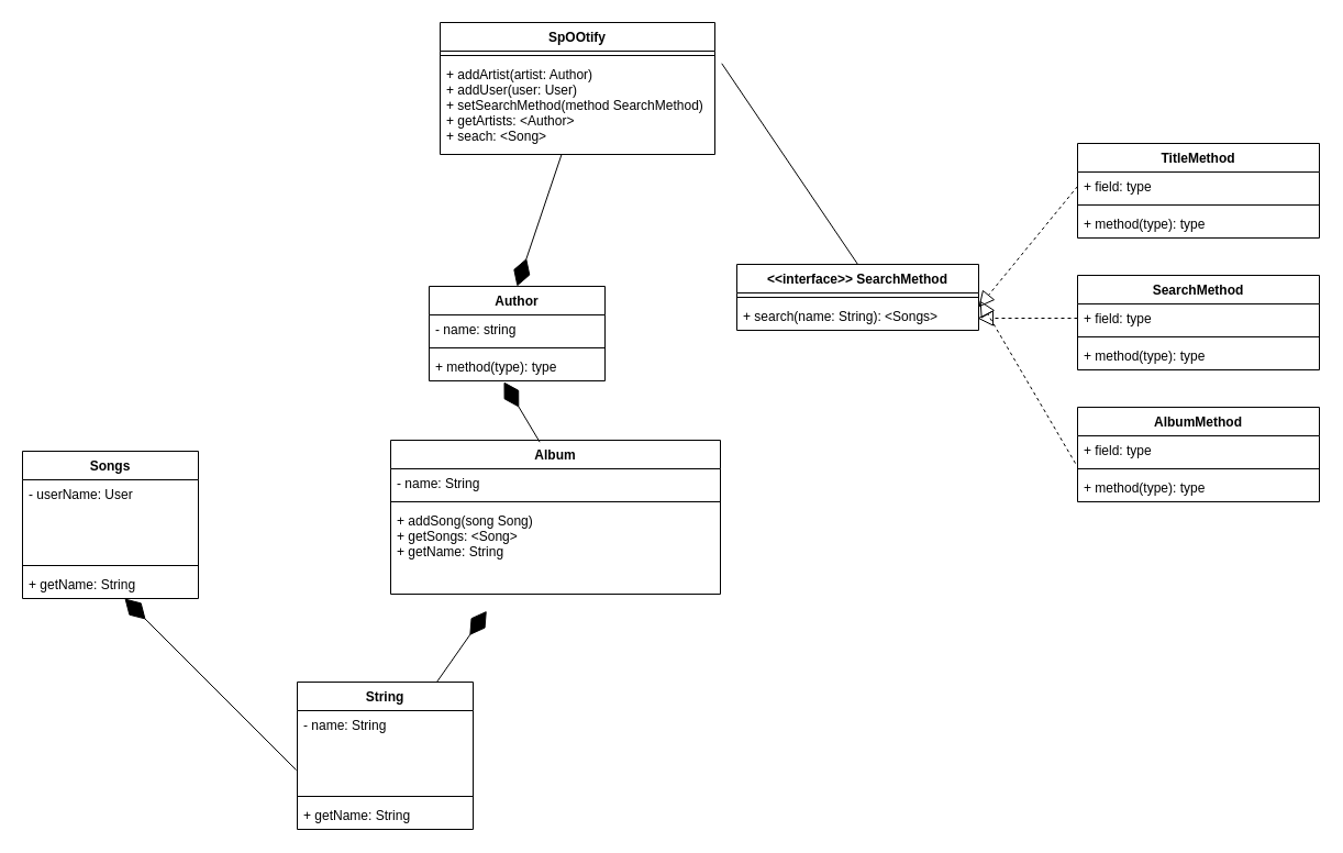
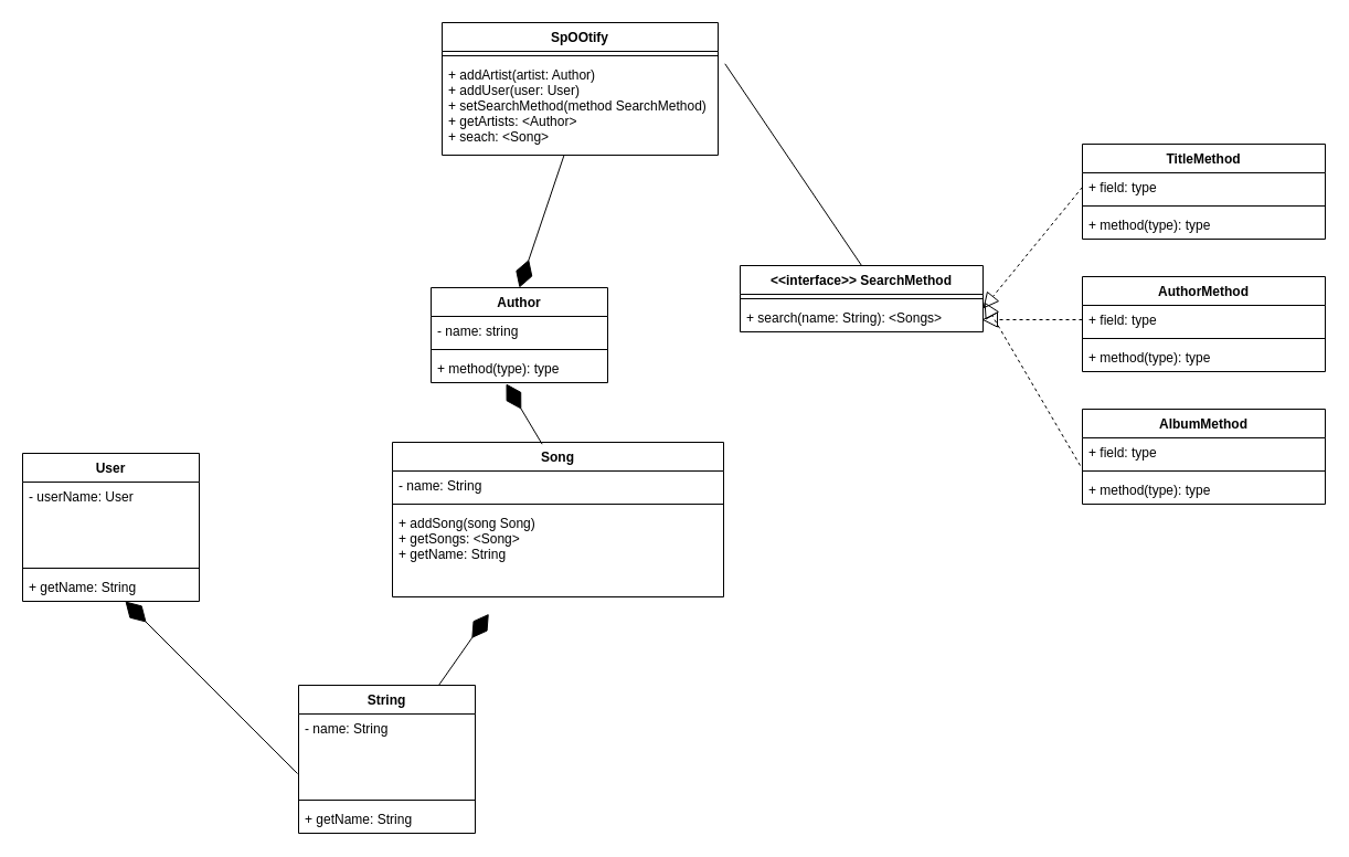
  <mxCell id="0" />
  <mxCell id="1" parent="0" />
  <mxCell id="2" value="SpOOtify" style="swimlane;fontStyle=1;align=center;verticalAlign=top;childLayout=stackLayout;horizontal=1;startSize=26;horizontalStack=0;resizeParent=1;resizeParentMax=0;resizeLast=0;collapsible=1;marginBottom=0;" parent="1" vertex="1"><mxGeometry x="400" y="20" width="250" height="120" as="geometry" /></mxCell>
  <mxCell id="3" value="" style="line;strokeWidth=1;fillColor=none;align=left;verticalAlign=middle;spacingTop=-1;spacingLeft=3;spacingRight=3;rotatable=0;labelPosition=right;points=[];portConstraint=eastwest;" parent="2" vertex="1"><mxGeometry y="26" width="250" height="8" as="geometry" /></mxCell>
  <mxCell id="4" value="+ addArtist(artist: Author)&#10;+ addUser(user: User)&#10;+ setSearchMethod(method SearchMethod)&#10;+ getArtists: &lt;Author&gt;&#10;+ seach: &lt;Song&gt;" style="text;strokeColor=none;fillColor=none;align=left;verticalAlign=top;spacingLeft=4;spacingRight=4;overflow=hidden;rotatable=0;points=[[0,0.5],[1,0.5]];portConstraint=eastwest;" parent="2" vertex="1"><mxGeometry y="34" width="250" height="86" as="geometry" /></mxCell>
- <mxCell id="5" value="Songs" style="swimlane;fontStyle=1;align=center;verticalAlign=top;childLayout=stackLayout;horizontal=1;startSize=26;horizontalStack=0;resizeParent=1;resizeParentMax=0;resizeLast=0;collapsible=1;marginBottom=0;" parent="1" vertex="1"><mxGeometry x="20" y="410" width="160" height="134" as="geometry" /></mxCell>
+ <mxCell id="5" value="User" style="swimlane;fontStyle=1;align=center;verticalAlign=top;childLayout=stackLayout;horizontal=1;startSize=26;horizontalStack=0;resizeParent=1;resizeParentMax=0;resizeLast=0;collapsible=1;marginBottom=0;" parent="1" vertex="1"><mxGeometry x="20" y="410" width="160" height="134" as="geometry" /></mxCell>
  <mxCell id="6" value="- userName: User&#10;" style="text;strokeColor=none;fillColor=none;align=left;verticalAlign=top;spacingLeft=4;spacingRight=4;overflow=hidden;rotatable=0;points=[[0,0.5],[1,0.5]];portConstraint=eastwest;" parent="5" vertex="1"><mxGeometry y="26" width="160" height="74" as="geometry" /></mxCell>
  <mxCell id="7" value="" style="line;strokeWidth=1;fillColor=none;align=left;verticalAlign=middle;spacingTop=-1;spacingLeft=3;spacingRight=3;rotatable=0;labelPosition=right;points=[];portConstraint=eastwest;" parent="5" vertex="1"><mxGeometry y="100" width="160" height="8" as="geometry" /></mxCell>
  <mxCell id="8" value="+ getName: String&#10;" style="text;strokeColor=none;fillColor=none;align=left;verticalAlign=top;spacingLeft=4;spacingRight=4;overflow=hidden;rotatable=0;points=[[0,0.5],[1,0.5]];portConstraint=eastwest;" parent="5" vertex="1"><mxGeometry y="108" width="160" height="26" as="geometry" /></mxCell>
  <mxCell id="9" value="String" style="swimlane;fontStyle=1;align=center;verticalAlign=top;childLayout=stackLayout;horizontal=1;startSize=26;horizontalStack=0;resizeParent=1;resizeParentMax=0;resizeLast=0;collapsible=1;marginBottom=0;" vertex="1" parent="1"><mxGeometry x="270" y="620" width="160" height="134" as="geometry" /></mxCell>
  <mxCell id="10" value="- name: String" style="text;strokeColor=none;fillColor=none;align=left;verticalAlign=top;spacingLeft=4;spacingRight=4;overflow=hidden;rotatable=0;points=[[0,0.5],[1,0.5]];portConstraint=eastwest;" vertex="1" parent="9"><mxGeometry y="26" width="160" height="74" as="geometry" /></mxCell>
  <mxCell id="11" value="" style="line;strokeWidth=1;fillColor=none;align=left;verticalAlign=middle;spacingTop=-1;spacingLeft=3;spacingRight=3;rotatable=0;labelPosition=right;points=[];portConstraint=eastwest;" vertex="1" parent="9"><mxGeometry y="100" width="160" height="8" as="geometry" /></mxCell>
  <mxCell id="12" value="+ getName: String" style="text;strokeColor=none;fillColor=none;align=left;verticalAlign=top;spacingLeft=4;spacingRight=4;overflow=hidden;rotatable=0;points=[[0,0.5],[1,0.5]];portConstraint=eastwest;" vertex="1" parent="9"><mxGeometry y="108" width="160" height="26" as="geometry" /></mxCell>
  <mxCell id="13" value="" style="endArrow=diamondThin;endFill=1;endSize=24;html=1;rounded=0;exitX=-0.006;exitY=0.73;exitDx=0;exitDy=0;exitPerimeter=0;" edge="1" parent="1" source="10" target="8"><mxGeometry width="160" relative="1" as="geometry"><mxPoint x="210" y="590" as="sourcePoint" /><mxPoint x="370" y="590" as="targetPoint" /></mxGeometry></mxCell>
  <mxCell id="14" value="&lt;&lt;interface&gt;&gt; SearchMethod" style="swimlane;fontStyle=1;align=center;verticalAlign=top;childLayout=stackLayout;horizontal=1;startSize=26;horizontalStack=0;resizeParent=1;resizeParentMax=0;resizeLast=0;collapsible=1;marginBottom=0;" vertex="1" parent="1"><mxGeometry x="670" y="240" width="220" height="60" as="geometry" /></mxCell>
  <mxCell id="15" value="" style="line;strokeWidth=1;fillColor=none;align=left;verticalAlign=middle;spacingTop=-1;spacingLeft=3;spacingRight=3;rotatable=0;labelPosition=right;points=[];portConstraint=eastwest;" vertex="1" parent="14"><mxGeometry y="26" width="220" height="8" as="geometry" /></mxCell>
  <mxCell id="16" value="+ search(name: String): &lt;Songs&gt;" style="text;strokeColor=none;fillColor=none;align=left;verticalAlign=top;spacingLeft=4;spacingRight=4;overflow=hidden;rotatable=0;points=[[0,0.5],[1,0.5]];portConstraint=eastwest;" vertex="1" parent="14"><mxGeometry y="34" width="220" height="26" as="geometry" /></mxCell>
  <mxCell id="17" value="" style="endArrow=none;html=1;rounded=0;entryX=1.025;entryY=0.038;entryDx=0;entryDy=0;exitX=0.5;exitY=0;exitDx=0;exitDy=0;entryPerimeter=0;" edge="1" parent="1" source="14" target="4"><mxGeometry width="50" height="50" relative="1" as="geometry"><mxPoint x="510" y="400" as="sourcePoint" /><mxPoint x="550" y="169" as="targetPoint" /></mxGeometry></mxCell>
  <mxCell id="18" value="TitleMethod" style="swimlane;fontStyle=1;align=center;verticalAlign=top;childLayout=stackLayout;horizontal=1;startSize=26;horizontalStack=0;resizeParent=1;resizeParentMax=0;resizeLast=0;collapsible=1;marginBottom=0;" vertex="1" parent="1"><mxGeometry x="980" y="130" width="220" height="86" as="geometry" /></mxCell>
  <mxCell id="19" value="+ field: type" style="text;strokeColor=none;fillColor=none;align=left;verticalAlign=top;spacingLeft=4;spacingRight=4;overflow=hidden;rotatable=0;points=[[0,0.5],[1,0.5]];portConstraint=eastwest;" vertex="1" parent="18"><mxGeometry y="26" width="220" height="26" as="geometry" /></mxCell>
  <mxCell id="20" value="" style="line;strokeWidth=1;fillColor=none;align=left;verticalAlign=middle;spacingTop=-1;spacingLeft=3;spacingRight=3;rotatable=0;labelPosition=right;points=[];portConstraint=eastwest;" vertex="1" parent="18"><mxGeometry y="52" width="220" height="8" as="geometry" /></mxCell>
  <mxCell id="21" value="+ method(type): type" style="text;strokeColor=none;fillColor=none;align=left;verticalAlign=top;spacingLeft=4;spacingRight=4;overflow=hidden;rotatable=0;points=[[0,0.5],[1,0.5]];portConstraint=eastwest;" vertex="1" parent="18"><mxGeometry y="60" width="220" height="26" as="geometry" /></mxCell>
- <mxCell id="22" value="SearchMethod" style="swimlane;fontStyle=1;align=center;verticalAlign=top;childLayout=stackLayout;horizontal=1;startSize=26;horizontalStack=0;resizeParent=1;resizeParentMax=0;resizeLast=0;collapsible=1;marginBottom=0;" vertex="1" parent="1"><mxGeometry x="980" y="250" width="220" height="86" as="geometry" /></mxCell>
+ <mxCell id="22" value="AuthorMethod" style="swimlane;fontStyle=1;align=center;verticalAlign=top;childLayout=stackLayout;horizontal=1;startSize=26;horizontalStack=0;resizeParent=1;resizeParentMax=0;resizeLast=0;collapsible=1;marginBottom=0;" vertex="1" parent="1"><mxGeometry x="980" y="250" width="220" height="86" as="geometry" /></mxCell>
  <mxCell id="23" value="+ field: type" style="text;strokeColor=none;fillColor=none;align=left;verticalAlign=top;spacingLeft=4;spacingRight=4;overflow=hidden;rotatable=0;points=[[0,0.5],[1,0.5]];portConstraint=eastwest;" vertex="1" parent="22"><mxGeometry y="26" width="220" height="26" as="geometry" /></mxCell>
  <mxCell id="24" value="" style="line;strokeWidth=1;fillColor=none;align=left;verticalAlign=middle;spacingTop=-1;spacingLeft=3;spacingRight=3;rotatable=0;labelPosition=right;points=[];portConstraint=eastwest;" vertex="1" parent="22"><mxGeometry y="52" width="220" height="8" as="geometry" /></mxCell>
  <mxCell id="25" value="+ method(type): type" style="text;strokeColor=none;fillColor=none;align=left;verticalAlign=top;spacingLeft=4;spacingRight=4;overflow=hidden;rotatable=0;points=[[0,0.5],[1,0.5]];portConstraint=eastwest;" vertex="1" parent="22"><mxGeometry y="60" width="220" height="26" as="geometry" /></mxCell>
  <mxCell id="26" value="AlbumMethod" style="swimlane;fontStyle=1;align=center;verticalAlign=top;childLayout=stackLayout;horizontal=1;startSize=26;horizontalStack=0;resizeParent=1;resizeParentMax=0;resizeLast=0;collapsible=1;marginBottom=0;" vertex="1" parent="1"><mxGeometry x="980" y="370" width="220" height="86" as="geometry" /></mxCell>
  <mxCell id="27" value="+ field: type" style="text;strokeColor=none;fillColor=none;align=left;verticalAlign=top;spacingLeft=4;spacingRight=4;overflow=hidden;rotatable=0;points=[[0,0.5],[1,0.5]];portConstraint=eastwest;" vertex="1" parent="26"><mxGeometry y="26" width="220" height="26" as="geometry" /></mxCell>
  <mxCell id="28" value="" style="line;strokeWidth=1;fillColor=none;align=left;verticalAlign=middle;spacingTop=-1;spacingLeft=3;spacingRight=3;rotatable=0;labelPosition=right;points=[];portConstraint=eastwest;" vertex="1" parent="26"><mxGeometry y="52" width="220" height="8" as="geometry" /></mxCell>
  <mxCell id="29" value="+ method(type): type" style="text;strokeColor=none;fillColor=none;align=left;verticalAlign=top;spacingLeft=4;spacingRight=4;overflow=hidden;rotatable=0;points=[[0,0.5],[1,0.5]];portConstraint=eastwest;" vertex="1" parent="26"><mxGeometry y="60" width="220" height="26" as="geometry" /></mxCell>
  <mxCell id="30" value="" style="endArrow=block;dashed=1;endFill=0;endSize=12;html=1;rounded=0;exitX=0;exitY=0.5;exitDx=0;exitDy=0;entryX=1;entryY=0.5;entryDx=0;entryDy=0;" edge="1" parent="1" source="19"><mxGeometry width="160" relative="1" as="geometry"><mxPoint x="850" y="360" as="sourcePoint" /><mxPoint x="890" y="279" as="targetPoint" /></mxGeometry></mxCell>
  <mxCell id="31" value="" style="endArrow=block;dashed=1;endFill=0;endSize=12;html=1;rounded=0;entryX=0.995;entryY=0.885;entryDx=0;entryDy=0;entryPerimeter=0;" edge="1" parent="1" source="23"><mxGeometry width="160" relative="1" as="geometry"><mxPoint x="990" y="179" as="sourcePoint" /><mxPoint x="888.9" y="289.01" as="targetPoint" /></mxGeometry></mxCell>
  <mxCell id="32" value="" style="endArrow=block;dashed=1;endFill=0;endSize=12;html=1;rounded=0;entryX=1.005;entryY=0.875;entryDx=0;entryDy=0;entryPerimeter=0;exitX=-0.009;exitY=0.962;exitDx=0;exitDy=0;exitPerimeter=0;" edge="1" parent="1" source="27" target="15"><mxGeometry width="160" relative="1" as="geometry"><mxPoint x="990" y="299.005" as="sourcePoint" /><mxPoint x="898.9" y="299.01" as="targetPoint" /></mxGeometry></mxCell>
- <mxCell id="33" value="Album" style="swimlane;fontStyle=1;align=center;verticalAlign=top;childLayout=stackLayout;horizontal=1;startSize=26;horizontalStack=0;resizeParent=1;resizeParentMax=0;resizeLast=0;collapsible=1;marginBottom=0;" vertex="1" parent="1"><mxGeometry x="355" y="400" width="300" height="140" as="geometry" /></mxCell>
+ <mxCell id="33" value="Song" style="swimlane;fontStyle=1;align=center;verticalAlign=top;childLayout=stackLayout;horizontal=1;startSize=26;horizontalStack=0;resizeParent=1;resizeParentMax=0;resizeLast=0;collapsible=1;marginBottom=0;" vertex="1" parent="1"><mxGeometry x="355" y="400" width="300" height="140" as="geometry" /></mxCell>
  <mxCell id="34" value="- name: String" style="text;strokeColor=none;fillColor=none;align=left;verticalAlign=top;spacingLeft=4;spacingRight=4;overflow=hidden;rotatable=0;points=[[0,0.5],[1,0.5]];portConstraint=eastwest;" vertex="1" parent="33"><mxGeometry y="26" width="300" height="26" as="geometry" /></mxCell>
  <mxCell id="35" value="" style="line;strokeWidth=1;fillColor=none;align=left;verticalAlign=middle;spacingTop=-1;spacingLeft=3;spacingRight=3;rotatable=0;labelPosition=right;points=[];portConstraint=eastwest;" vertex="1" parent="33"><mxGeometry y="52" width="300" height="8" as="geometry" /></mxCell>
  <mxCell id="36" value="+ addSong(song Song)&#10;+ getSongs: &lt;Song&gt;&#10;+ getName: String" style="text;strokeColor=none;fillColor=none;align=left;verticalAlign=top;spacingLeft=4;spacingRight=4;overflow=hidden;rotatable=0;points=[[0,0.5],[1,0.5]];portConstraint=eastwest;" vertex="1" parent="33"><mxGeometry y="60" width="300" height="80" as="geometry" /></mxCell>
  <mxCell id="37" value="Author" style="swimlane;fontStyle=1;align=center;verticalAlign=top;childLayout=stackLayout;horizontal=1;startSize=26;horizontalStack=0;resizeParent=1;resizeParentMax=0;resizeLast=0;collapsible=1;marginBottom=0;" vertex="1" parent="1"><mxGeometry x="390" y="260" width="160" height="86" as="geometry" /></mxCell>
  <mxCell id="38" value="- name: string" style="text;strokeColor=none;fillColor=none;align=left;verticalAlign=top;spacingLeft=4;spacingRight=4;overflow=hidden;rotatable=0;points=[[0,0.5],[1,0.5]];portConstraint=eastwest;" vertex="1" parent="37"><mxGeometry y="26" width="160" height="26" as="geometry" /></mxCell>
  <mxCell id="39" value="" style="line;strokeWidth=1;fillColor=none;align=left;verticalAlign=middle;spacingTop=-1;spacingLeft=3;spacingRight=3;rotatable=0;labelPosition=right;points=[];portConstraint=eastwest;" vertex="1" parent="37"><mxGeometry y="52" width="160" height="8" as="geometry" /></mxCell>
  <mxCell id="40" value="+ method(type): type" style="text;strokeColor=none;fillColor=none;align=left;verticalAlign=top;spacingLeft=4;spacingRight=4;overflow=hidden;rotatable=0;points=[[0,0.5],[1,0.5]];portConstraint=eastwest;" vertex="1" parent="37"><mxGeometry y="60" width="160" height="26" as="geometry" /></mxCell>
  <mxCell id="41" value="" style="endArrow=diamondThin;endFill=1;endSize=24;html=1;rounded=0;entryX=0.5;entryY=0;entryDx=0;entryDy=0;" edge="1" parent="1" source="4" target="37"><mxGeometry width="160" relative="1" as="geometry"><mxPoint x="470" y="220" as="sourcePoint" /><mxPoint x="123.002" y="554" as="targetPoint" /></mxGeometry></mxCell>
  <mxCell id="42" value="" style="endArrow=diamondThin;endFill=1;endSize=24;html=1;rounded=0;exitX=0.452;exitY=0.012;exitDx=0;exitDy=0;entryX=0.425;entryY=1.038;entryDx=0;entryDy=0;entryPerimeter=0;exitPerimeter=0;" edge="1" parent="1" source="33" target="40"><mxGeometry width="160" relative="1" as="geometry"><mxPoint x="480" y="226" as="sourcePoint" /><mxPoint x="430" y="410" as="targetPoint" /><Array as="points" /></mxGeometry></mxCell>
  <mxCell id="43" value="" style="endArrow=diamondThin;endFill=1;endSize=24;html=1;rounded=0;entryX=0.291;entryY=1.192;entryDx=0;entryDy=0;entryPerimeter=0;" edge="1" parent="1" source="9" target="36"><mxGeometry width="160" relative="1" as="geometry"><mxPoint x="390" y="610" as="sourcePoint" /><mxPoint x="468" y="356.988" as="targetPoint" /><Array as="points" /></mxGeometry></mxCell>
